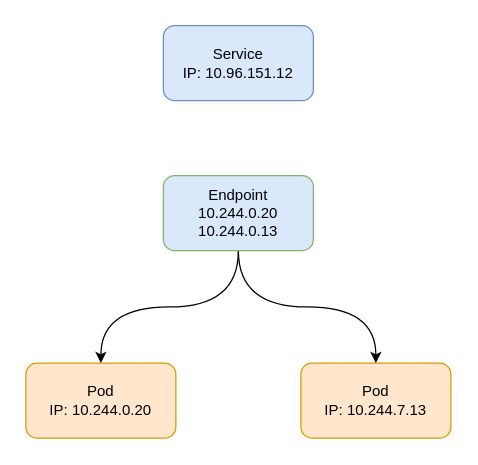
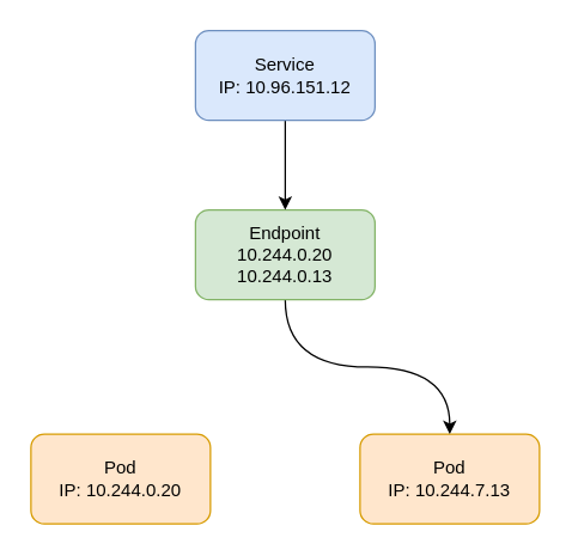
  <mxCell id="0" />
  <mxCell id="1" parent="0" />
  <mxCell id="2" value="Pod&lt;br&gt;IP:&amp;nbsp;10.244.0.20" style="rounded=1;whiteSpace=wrap;html=1;fillColor=#ffe6cc;strokeColor=#d79b00;" vertex="1" parent="1"><mxGeometry x="20" y="290" width="120" height="60" as="geometry" /></mxCell>
  <mxCell id="3" value="Pod&lt;br&gt;IP:&amp;nbsp;10.244.7.13" style="rounded=1;whiteSpace=wrap;html=1;fillColor=#ffe6cc;strokeColor=#d79b00;" vertex="1" parent="1"><mxGeometry x="240" y="290" width="120" height="60" as="geometry" /></mxCell>
- <mxCell id="4" style="edgeStyle=orthogonalEdgeStyle;rounded=0;orthogonalLoop=1;jettySize=auto;html=1;exitX=0.5;exitY=1;exitDx=0;exitDy=0;entryX=0.5;entryY=0;entryDx=0;entryDy=0;curved=1;" edge="1" parent="1" source="6" target="2"><mxGeometry relative="1" as="geometry" /></mxCell>
  <mxCell id="5" style="edgeStyle=orthogonalEdgeStyle;curved=1;rounded=0;orthogonalLoop=1;jettySize=auto;html=1;exitX=0.5;exitY=1;exitDx=0;exitDy=0;entryX=0.5;entryY=0;entryDx=0;entryDy=0;" edge="1" parent="1" source="6" target="3"><mxGeometry relative="1" as="geometry" /></mxCell>
- <mxCell id="6" value="&lt;font style=&quot;font-size: 12px;&quot;&gt;Endpoint&lt;/font&gt;&lt;br&gt;10.244.0.20&lt;br&gt;10.244.0.13" style="rounded=1;whiteSpace=wrap;html=1;fillColor=#dae8fc;strokeColor=#82b366;" vertex="1" parent="1"><mxGeometry x="130" y="140" width="120" height="60" as="geometry" /></mxCell>
+ <mxCell id="6" value="&lt;font style=&quot;font-size: 12px;&quot;&gt;Endpoint&lt;/font&gt;&lt;br&gt;10.244.0.20&lt;br&gt;10.244.0.13" style="rounded=1;whiteSpace=wrap;html=1;fillColor=#d5e8d4;strokeColor=#82b366;" vertex="1" parent="1"><mxGeometry x="130" y="140" width="120" height="60" as="geometry" /></mxCell>
+ <mxCell id="7" style="edgeStyle=orthogonalEdgeStyle;curved=1;rounded=0;orthogonalLoop=1;jettySize=auto;html=1;exitX=0.5;exitY=1;exitDx=0;exitDy=0;entryX=0.5;entryY=0;entryDx=0;entryDy=0;fontSize=12;" edge="1" parent="1" source="8" target="6"><mxGeometry relative="1" as="geometry" /></mxCell>
  <mxCell id="8" value="Service&lt;br&gt;IP:&amp;nbsp;10.96.151.12" style="rounded=1;whiteSpace=wrap;html=1;fillColor=#dae8fc;strokeColor=#6c8ebf;" vertex="1" parent="1"><mxGeometry x="130" y="20" width="120" height="60" as="geometry" /></mxCell>
